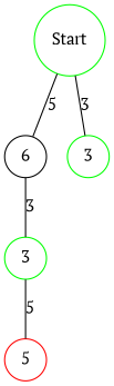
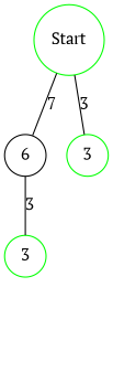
  graph {
    fontname="PT Serif"
    node [color=green fontname="PT Serif" shape=circle]
    edge [fontname="PT Serif"]
    n1 [label=Start width=0.5]
    n2 [label=6 width=0.5 color=""]
    n3 [label=3 width=0.5]
    n4 [label=3 width=0.5]
-   n5 [color=red label=5 width=0.5]
-   n1 -- n2 [label=5]
+   n1 -- n2 [label=7]
    n1 -- n3 [label=3]
    n2 -- n4 [label=3]
-   n4 -- n5 [label=5]
  }
